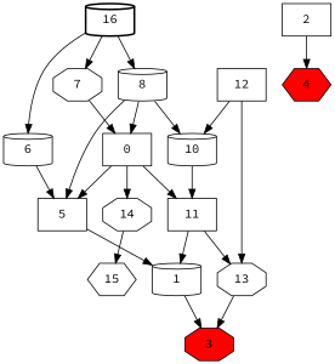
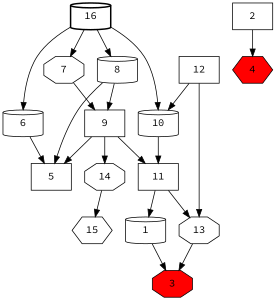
  digraph {
    fontname="Source Code Pro"
    node [fontname="Source Code Pro" shape=cylinder]
    edge [fontname="Source Code Pro"]
    3 [fillcolor=red shape=octagon style=filled]
    4 [fillcolor=red shape=hexagon style=filled]
    16 [colour=darkgreen style=bold]
    6
    7 [shape=octagon]
    8
    5 [shape=box]
-   9 [shape=box label=0]
+   9 [shape=box]
    10
    1
    11 [shape=box]
    14 [shape=octagon]
    2 [shape=box]
    13 [shape=octagon]
    15 [shape=hexagon]
    12 [shape=box]
    subgraph sub_1 {
      3
      4
    }
    subgraph sub_2 {
      16
    }
    16 -> 6
    16 -> 7
    16 -> 8
    6 -> 5
    7 -> 9
    8 -> 5
    8 -> 9
-   8 -> 10
-   5 -> 1
+   16 -> 10
    9 -> 5
    9 -> 11
    9 -> 14
    10 -> 11
    1 -> 3
    11 -> 1
    11 -> 13
    14 -> 15
    2 -> 4
    13 -> 3
    12 -> 10
    12 -> 13
  }
